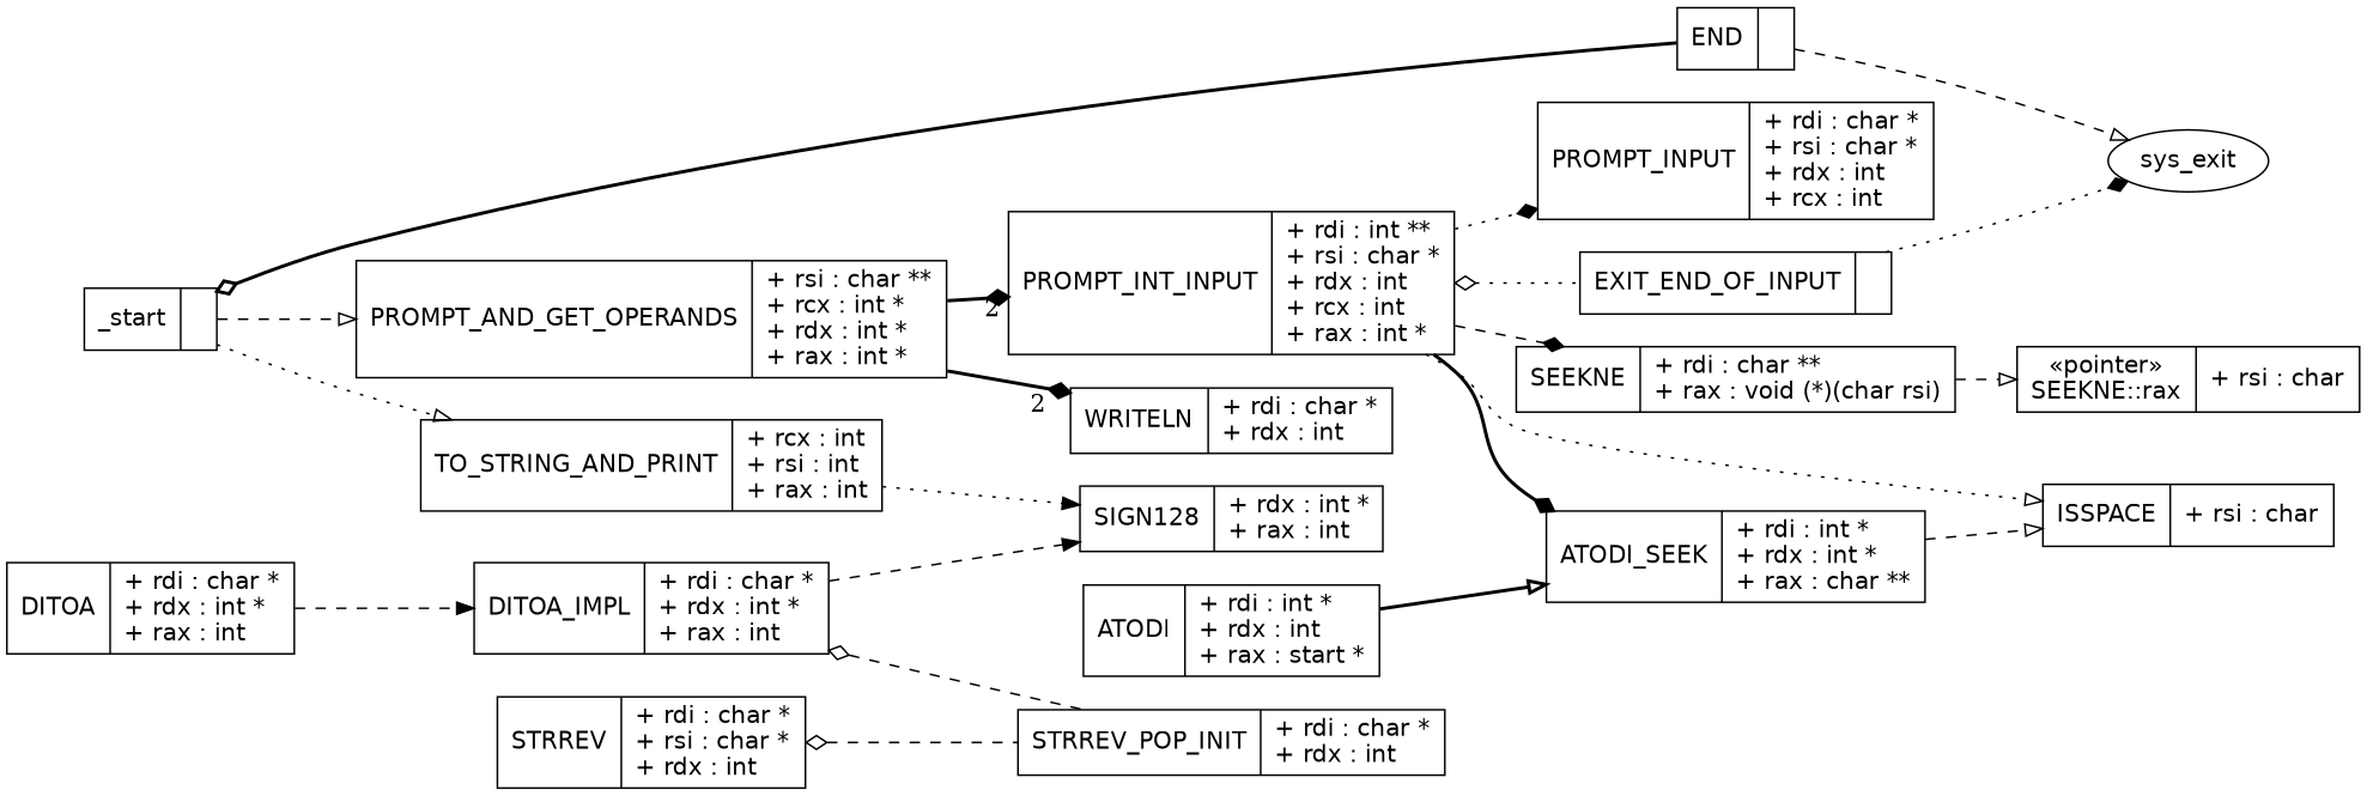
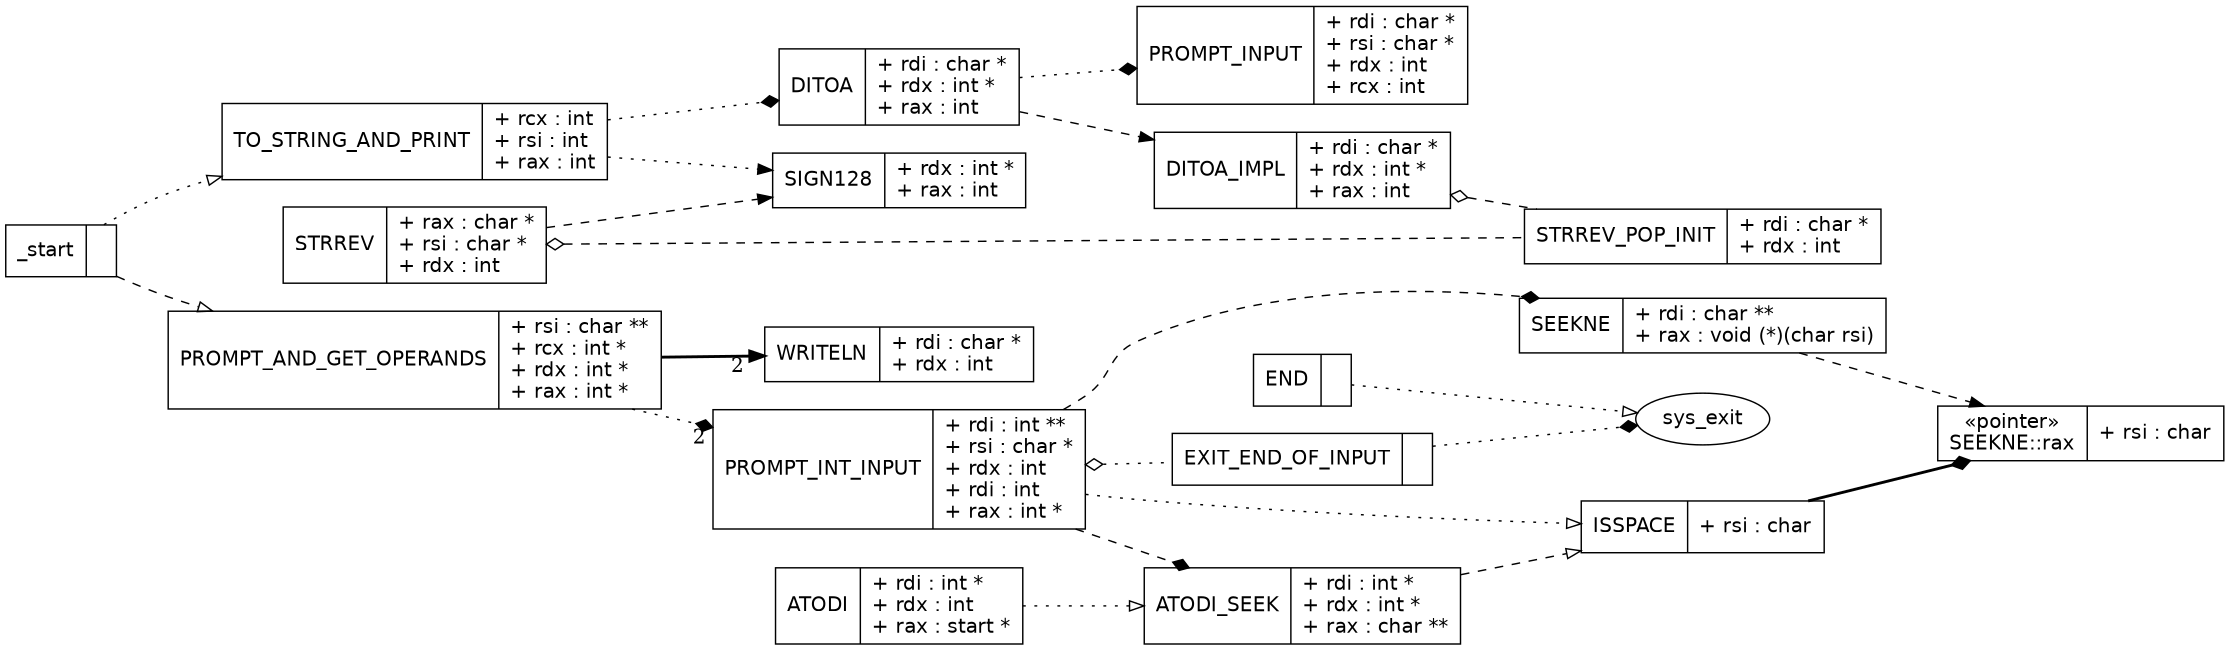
  digraph {
    rankdir=LR
    node [fontname="Verdana,DejaVu Sans,Bitstream Vera Sans" shape=record]
    edge [style=dashed arrowhead=diamond]
    _start [label="{\N|}"]
    END [label="{\N|}"]
    PROMPT_AND_GET_OPERANDS [label="{\N|+ rsi : char **\l+ rcx : int *\l+ rdx : int *\l+ rax : int *\l}"]
    TO_STRING_AND_PRINT [label="{\N|+ rcx : int\l+ rsi : int\l+ rax : int\l}"]
    sys_exit [shape=ellipse]
-   PROMPT_INT_INPUT [label="{\N|+ rdi : int **\l+ rsi : char *\l+ rdx : int\l+ rcx : int\l+ rax : int *\l}"]
+   PROMPT_INT_INPUT [label="{\N|+ rdi : int **\l+ rsi : char *\l+ rdx : int\l+ rdi : int\l+ rax : int *\l}"]
    WRITELN [label="{\N|+ rdi : char *\l+ rdx : int\l}"]
    DITOA [label="{\N|+ rdi : char *\l+ rdx : int *\l+ rax : int\l}"]
    SIGN128 [label="{\N|+ rdx : int *\l+ rax : int\l}"]
    PROMPT_INPUT [label="{\N|+ rdi : char *\l+ rsi : char *\l+ rdx : int\l+ rcx : int\l}"]
    SEEKNE [label="{\N|+ rdi : char **\l+ rax : void (*)(char rsi)\l}"]
    ATODI_SEEK [label="{\N|+ rdi : int *\l+ rdx : int *\l+ rax : char **\l}"]
    ISSPACE [label="{\N|+ rsi : char\l}"]
    EXIT_END_OF_INPUT [label="{\N|}"]
    DITOA_IMPL [label="{\N|+ rdi : char *\l+ rdx : int *\l+ rax : int\l}"]
    n16 [label="{&laquo;pointer&raquo;\nSEEKNE::rax|+ rsi : char\l}"]
    ATODI [label="{\N|+ rdi : int *\l+ rdx : int\l+ rax : start *\l}"]
    STRREV_POP_INIT [label="{\N|+ rdi : char *\l+ rdx : int\l}"]
-   STRREV [label="{\N|+ rdi : char *\l+ rsi : char *\l+ rdx : int\l}"]
-   _start -> END [arrowtail=odiamond dir=back style=bold arrowhead=""]
+   STRREV [label="{\N|+ rax : char *\l+ rsi : char *\l+ rdx : int\l}"]
    _start -> PROMPT_AND_GET_OPERANDS [arrowhead=onormal]
    _start -> TO_STRING_AND_PRINT [arrowhead=onormal style=dotted]
-   END -> sys_exit [arrowhead=onormal]
-   PROMPT_AND_GET_OPERANDS -> PROMPT_INT_INPUT [headlabel="2 " style=bold]
-   PROMPT_AND_GET_OPERANDS -> WRITELN [headlabel="2   " style=bold]
+   END -> sys_exit [arrowhead=onormal style=dotted]
+   PROMPT_AND_GET_OPERANDS -> PROMPT_INT_INPUT [headlabel="2 " style=dotted]
+   PROMPT_AND_GET_OPERANDS -> WRITELN [arrowhead=normal headlabel="2   " style=bold]
+   TO_STRING_AND_PRINT -> DITOA [style=dotted]
    TO_STRING_AND_PRINT -> SIGN128 [arrowhead=normal style=dotted]
-   PROMPT_INT_INPUT -> PROMPT_INPUT [style=dotted]
+   DITOA -> PROMPT_INPUT [style=dotted]
    PROMPT_INT_INPUT -> SEEKNE
-   PROMPT_INT_INPUT -> ATODI_SEEK [style=bold]
+   PROMPT_INT_INPUT -> ATODI_SEEK
    PROMPT_INT_INPUT -> ISSPACE [arrowhead=onormal style=dotted]
    PROMPT_INT_INPUT -> EXIT_END_OF_INPUT [arrowtail=odiamond dir=back style=dotted arrowhead=""]
    DITOA -> DITOA_IMPL [arrowhead=normal]
-   SEEKNE -> n16 [arrowhead=onormal]
+   SEEKNE -> n16 [arrowhead=normal]
    ATODI_SEEK -> ISSPACE [arrowhead=onormal]
+   ISSPACE -> n16 [style=bold]
    EXIT_END_OF_INPUT -> sys_exit [style=dotted]
-   DITOA_IMPL -> SIGN128 [arrowhead=normal]
+   STRREV -> SIGN128 [arrowhead=normal]
    DITOA_IMPL -> STRREV_POP_INIT [arrowtail=odiamond dir=back arrowhead=""]
-   ATODI -> ATODI_SEEK [arrowhead=onormal style=bold]
+   ATODI -> ATODI_SEEK [arrowhead=onormal style=dotted]
    STRREV -> STRREV_POP_INIT [arrowtail=odiamond dir=back arrowhead=""]
  }
